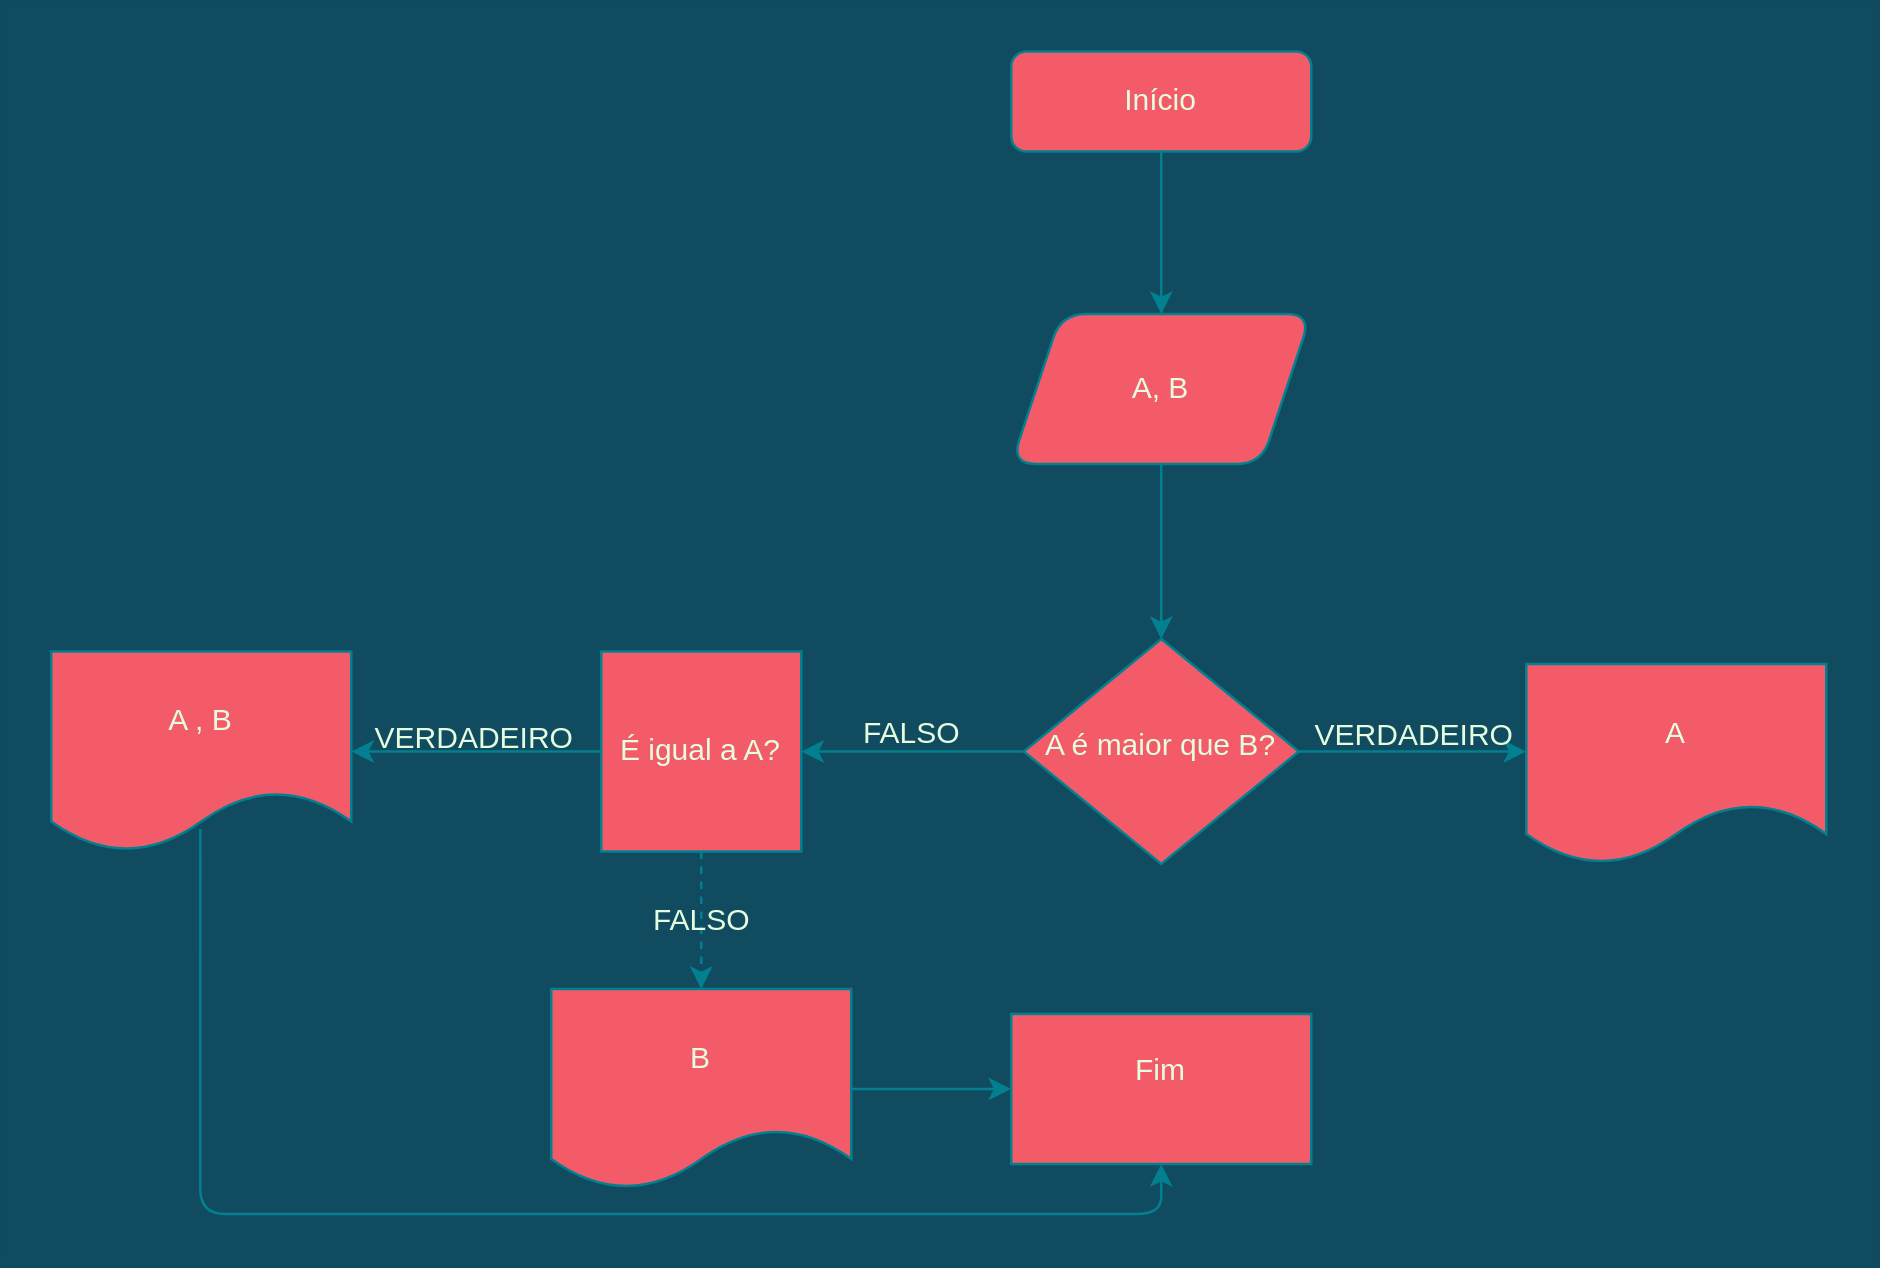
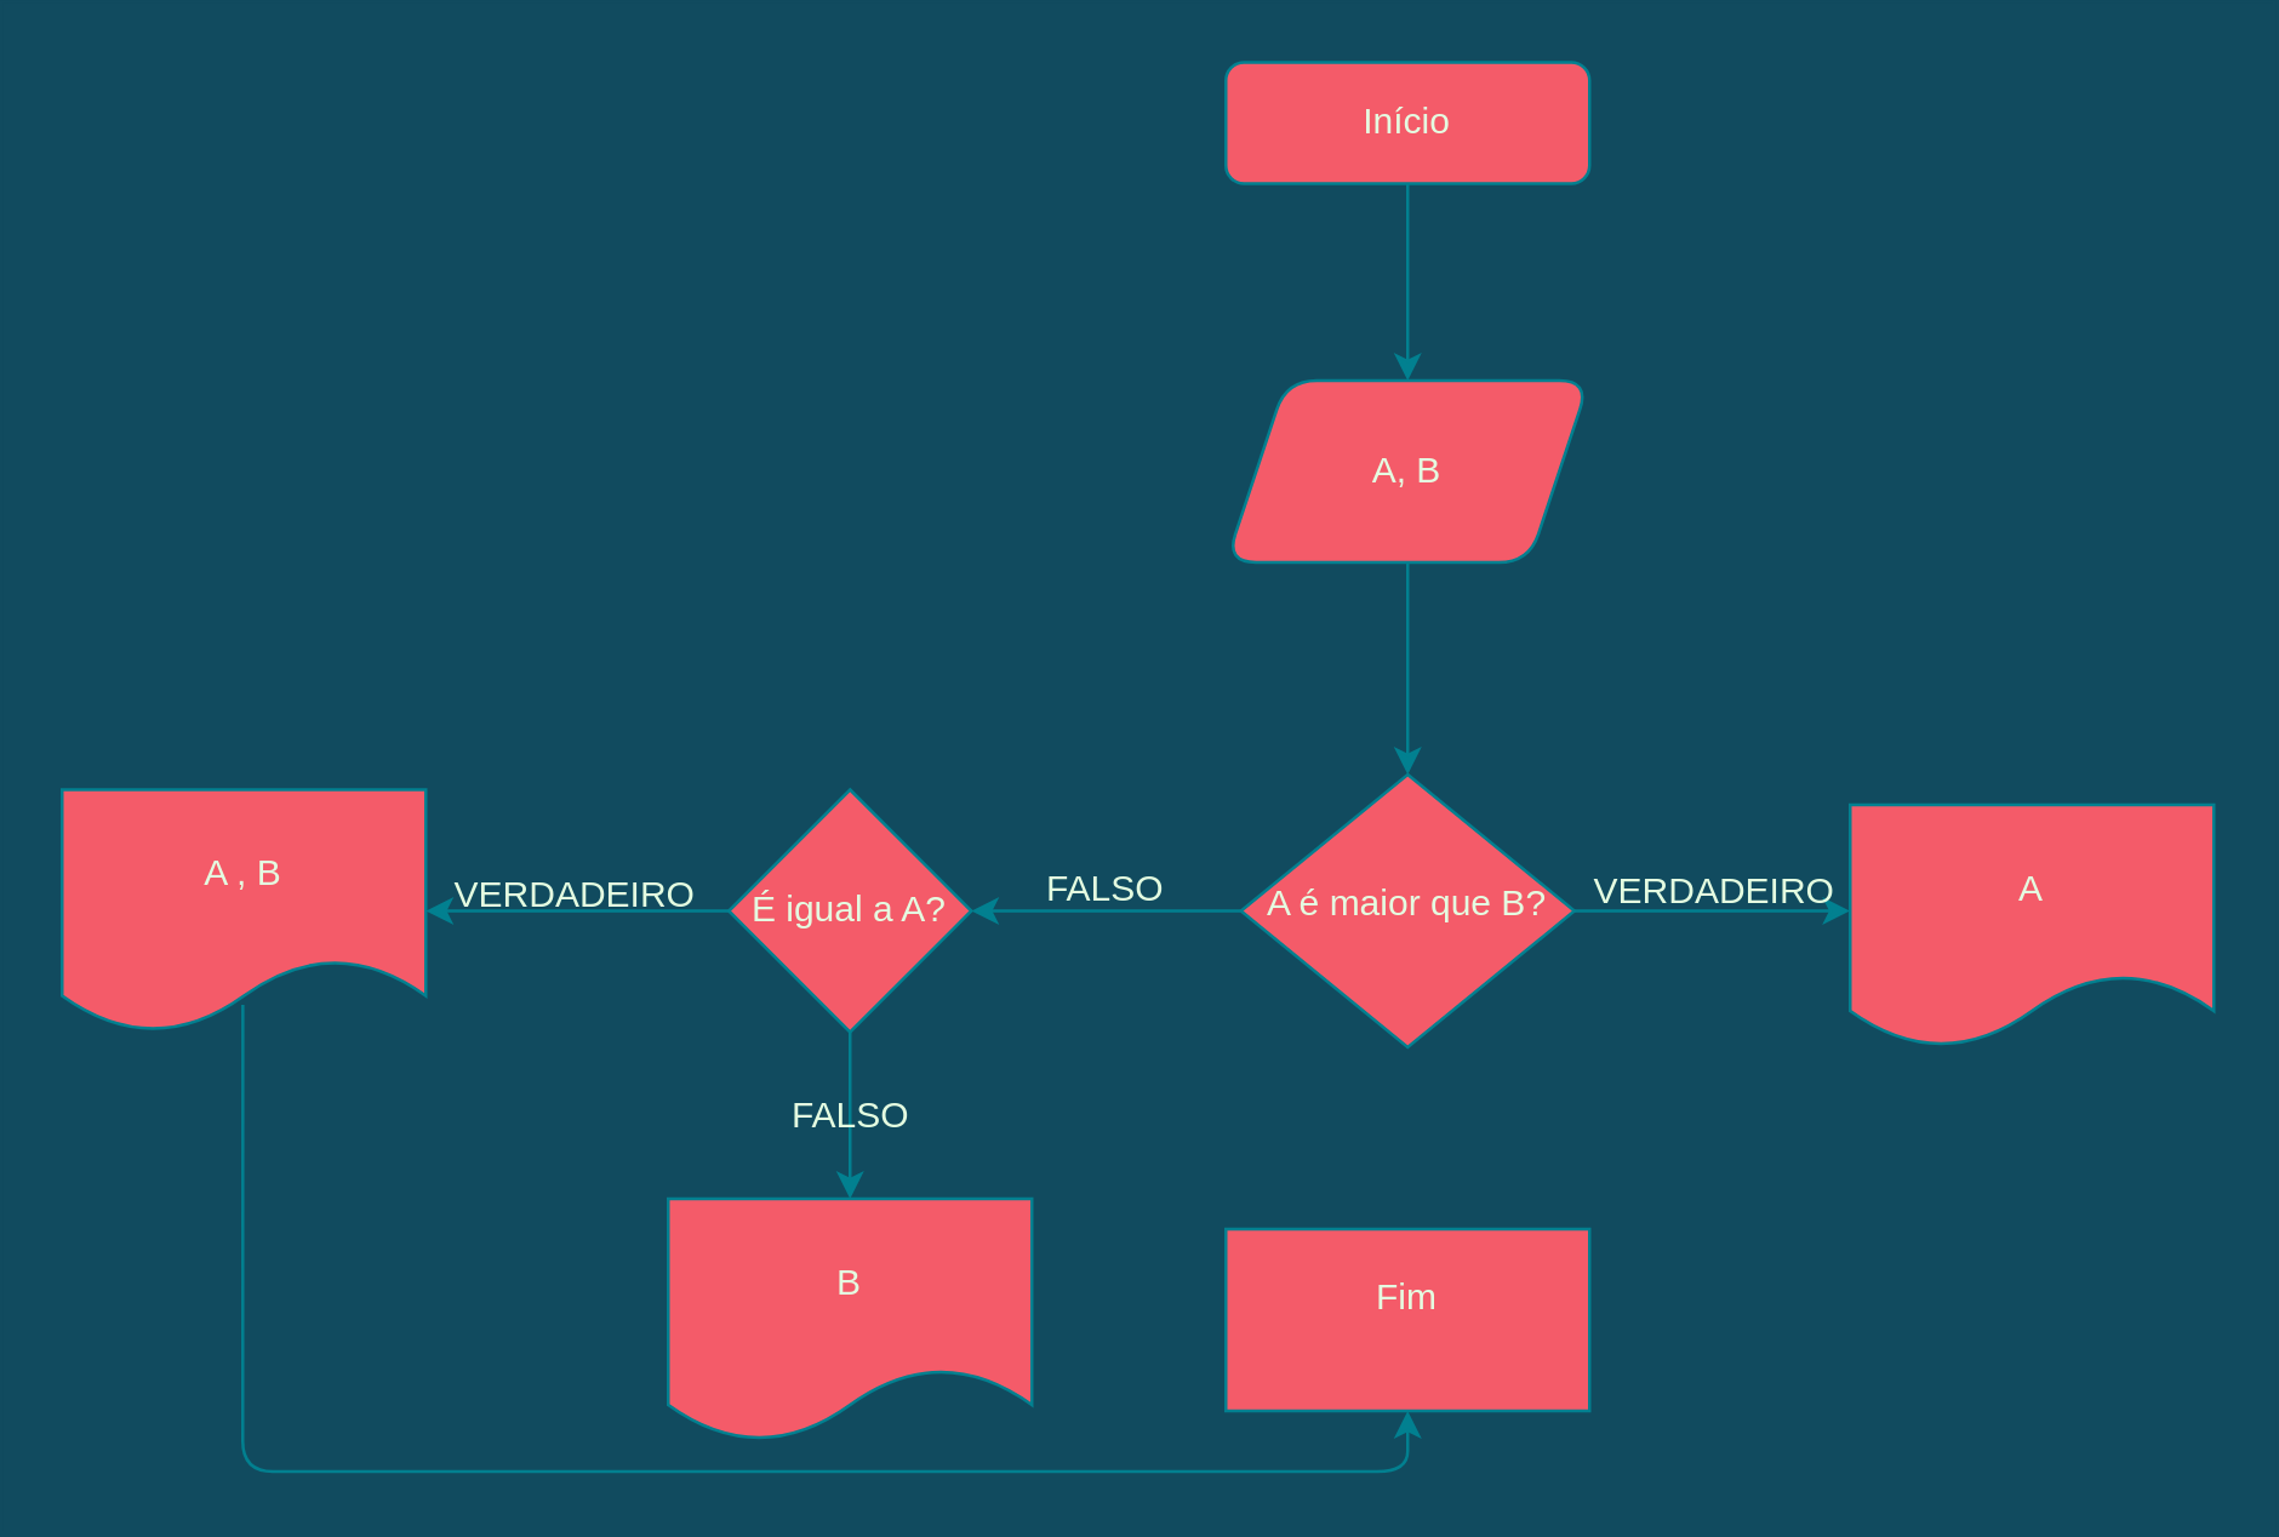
  <mxCell id="0" />
  <mxCell id="1" parent="0" />
  <mxCell id="2" style="edgeStyle=orthogonalEdgeStyle;curved=0;rounded=1;sketch=0;orthogonalLoop=1;jettySize=auto;html=1;entryX=0.5;entryY=0;entryDx=0;entryDy=0;fontFamily=Helvetica;fontSize=12;fontColor=#E4FDE1;strokeColor=#028090;fillColor=#F45B69;labelBackgroundColor=#114B5F;" edge="1" parent="1" source="3" target="8"><mxGeometry relative="1" as="geometry" /></mxCell>
  <mxCell id="3" value="Início" style="rounded=1;whiteSpace=wrap;html=1;fontSize=12;glass=0;strokeWidth=1;shadow=0;fillColor=#F45B69;strokeColor=#028090;fontColor=#E4FDE1;" parent="1" vertex="1"><mxGeometry x="404" y="20" width="120" height="40" as="geometry" /></mxCell>
  <mxCell id="4" value="&lt;div&gt;VERDADEIRO&lt;/div&gt;&lt;div&gt;&lt;br&gt;&lt;/div&gt;" style="edgeStyle=orthogonalEdgeStyle;curved=0;rounded=1;sketch=0;orthogonalLoop=1;jettySize=auto;html=1;labelBackgroundColor=none;fontFamily=Helvetica;fontSize=12;fontColor=#E4FDE1;strokeColor=#028090;fillColor=#F45B69;" edge="1" parent="1" source="6"><mxGeometry relative="1" as="geometry"><mxPoint x="610" y="300" as="targetPoint" /></mxGeometry></mxCell>
  <mxCell id="5" value="&lt;div&gt;FALSO&lt;/div&gt;&lt;div&gt;&lt;br&gt;&lt;/div&gt;" style="edgeStyle=orthogonalEdgeStyle;curved=0;rounded=1;sketch=0;orthogonalLoop=1;jettySize=auto;html=1;labelBackgroundColor=none;fontFamily=Helvetica;fontSize=12;fontColor=#E4FDE1;strokeColor=#028090;fillColor=#F45B69;entryX=1;entryY=0.5;entryDx=0;entryDy=0;" edge="1" parent="1" source="6" target="13"><mxGeometry relative="1" as="geometry"><mxPoint x="330" y="300" as="targetPoint" /></mxGeometry></mxCell>
  <mxCell id="6" value="A é maior que B?" style="rhombus;whiteSpace=wrap;html=1;shadow=0;fontFamily=Helvetica;fontSize=12;align=center;strokeWidth=1;spacing=6;spacingTop=-4;fillColor=#F45B69;strokeColor=#028090;fontColor=#E4FDE1;" parent="1" vertex="1"><mxGeometry x="409" y="255" width="110" height="90" as="geometry" /></mxCell>
  <mxCell id="7" style="edgeStyle=orthogonalEdgeStyle;curved=0;rounded=1;sketch=0;orthogonalLoop=1;jettySize=auto;html=1;entryX=0.5;entryY=0;entryDx=0;entryDy=0;fontFamily=Helvetica;fontSize=12;fontColor=#E4FDE1;strokeColor=#028090;fillColor=#F45B69;labelBackgroundColor=#114B5F;" edge="1" parent="1" source="8" target="6"><mxGeometry relative="1" as="geometry" /></mxCell>
  <mxCell id="8" value="A, B" style="shape=parallelogram;perimeter=parallelogramPerimeter;whiteSpace=wrap;html=1;fixedSize=1;rounded=1;shadow=0;glass=0;fontFamily=Helvetica;fontSize=12;fontColor=#E4FDE1;strokeColor=#028090;strokeWidth=1;fillColor=#F45B69;" vertex="1" parent="1"><mxGeometry x="404" y="125" width="120" height="60" as="geometry" /></mxCell>
  <mxCell id="9" value="A" style="shape=document;whiteSpace=wrap;html=1;boundedLbl=1;shadow=0;fontFamily=Helvetica;fontSize=12;fontColor=#E4FDE1;strokeColor=#028090;strokeWidth=1;fillColor=#F45B69;" vertex="1" parent="1"><mxGeometry x="610" y="265" width="120" height="80" as="geometry" /></mxCell>
  <mxCell id="10" value="&lt;div&gt;Fim&lt;/div&gt;&lt;div&gt;&lt;br&gt;&lt;/div&gt;" style="whiteSpace=wrap;html=1;shadow=0;fontFamily=Helvetica;fontSize=12;fontColor=#E4FDE1;strokeColor=#028090;strokeWidth=1;fillColor=#F45B69;rounded=0;" vertex="1" parent="1"><mxGeometry x="404" y="405" width="120" height="60" as="geometry" /></mxCell>
- <mxCell id="11" value="&lt;div&gt;FALSO&lt;/div&gt;" style="edgeStyle=orthogonalEdgeStyle;curved=0;rounded=1;sketch=0;orthogonalLoop=1;jettySize=auto;html=1;labelBackgroundColor=none;fontFamily=Helvetica;fontSize=12;fontColor=#E4FDE1;strokeColor=#028090;fillColor=#F45B69;dashed=1;" edge="1" parent="1" source="13" target="15"><mxGeometry relative="1" as="geometry" /></mxCell>
+ <mxCell id="11" value="&lt;div&gt;FALSO&lt;/div&gt;" style="edgeStyle=orthogonalEdgeStyle;curved=0;rounded=1;sketch=0;orthogonalLoop=1;jettySize=auto;html=1;labelBackgroundColor=none;fontFamily=Helvetica;fontSize=12;fontColor=#E4FDE1;strokeColor=#028090;fillColor=#F45B69;" edge="1" parent="1" source="13" target="15"><mxGeometry relative="1" as="geometry" /></mxCell>
  <mxCell id="12" value="VERDADEIRO" style="edgeStyle=orthogonalEdgeStyle;curved=0;rounded=1;sketch=0;orthogonalLoop=1;jettySize=auto;html=1;labelBackgroundColor=none;fontFamily=Helvetica;fontSize=12;fontColor=#E4FDE1;strokeColor=#028090;fillColor=#F45B69;" edge="1" parent="1" source="13" target="17"><mxGeometry y="-5" relative="1" as="geometry"><mxPoint x="140" y="300" as="targetPoint" /><mxPoint x="-1" as="offset" /></mxGeometry></mxCell>
- <mxCell id="13" value="É igual a A?" style="whiteSpace=wrap;html=1;fillColor=#F45B69;strokeColor=#028090;fontColor=#E4FDE1;shadow=0;strokeWidth=1;rounded=0;" vertex="1" parent="1"><mxGeometry x="240" y="260" width="80" height="80" as="geometry" /></mxCell>
- <mxCell id="14" style="edgeStyle=orthogonalEdgeStyle;curved=0;rounded=1;sketch=0;orthogonalLoop=1;jettySize=auto;html=1;exitX=1;exitY=0.5;exitDx=0;exitDy=0;entryX=0;entryY=0.5;entryDx=0;entryDy=0;labelBackgroundColor=none;fontFamily=Helvetica;fontSize=12;fontColor=#E4FDE1;strokeColor=#028090;fillColor=#F45B69;" edge="1" parent="1" source="15" target="10"><mxGeometry relative="1" as="geometry" /></mxCell>
+ <mxCell id="13" value="É igual a A?" style="rhombus;whiteSpace=wrap;html=1;fillColor=#F45B69;strokeColor=#028090;fontColor=#E4FDE1;shadow=0;strokeWidth=1;" vertex="1" parent="1"><mxGeometry x="240" y="260" width="80" height="80" as="geometry" /></mxCell>
  <mxCell id="15" value="B" style="shape=document;whiteSpace=wrap;html=1;boundedLbl=1;fillColor=#F45B69;strokeColor=#028090;fontColor=#E4FDE1;shadow=0;strokeWidth=1;" vertex="1" parent="1"><mxGeometry x="220" y="395" width="120" height="80" as="geometry" /></mxCell>
  <mxCell id="16" style="edgeStyle=orthogonalEdgeStyle;curved=0;rounded=1;sketch=0;orthogonalLoop=1;jettySize=auto;html=1;entryX=0.5;entryY=1;entryDx=0;entryDy=0;labelBackgroundColor=none;fontFamily=Helvetica;fontSize=12;fontColor=#E4FDE1;strokeColor=#028090;fillColor=#F45B69;exitX=0.497;exitY=0.887;exitDx=0;exitDy=0;exitPerimeter=0;" edge="1" parent="1" source="17" target="10"><mxGeometry relative="1" as="geometry"><Array as="points"><mxPoint x="80" y="485" /><mxPoint x="464" y="485" /></Array></mxGeometry></mxCell>
  <mxCell id="17" value="A , B" style="shape=document;whiteSpace=wrap;html=1;boundedLbl=1;shadow=0;fontFamily=Helvetica;fontSize=12;fontColor=#E4FDE1;strokeColor=#028090;strokeWidth=1;fillColor=#F45B69;" vertex="1" parent="1"><mxGeometry x="20" y="260" width="120" height="80" as="geometry" /></mxCell>
